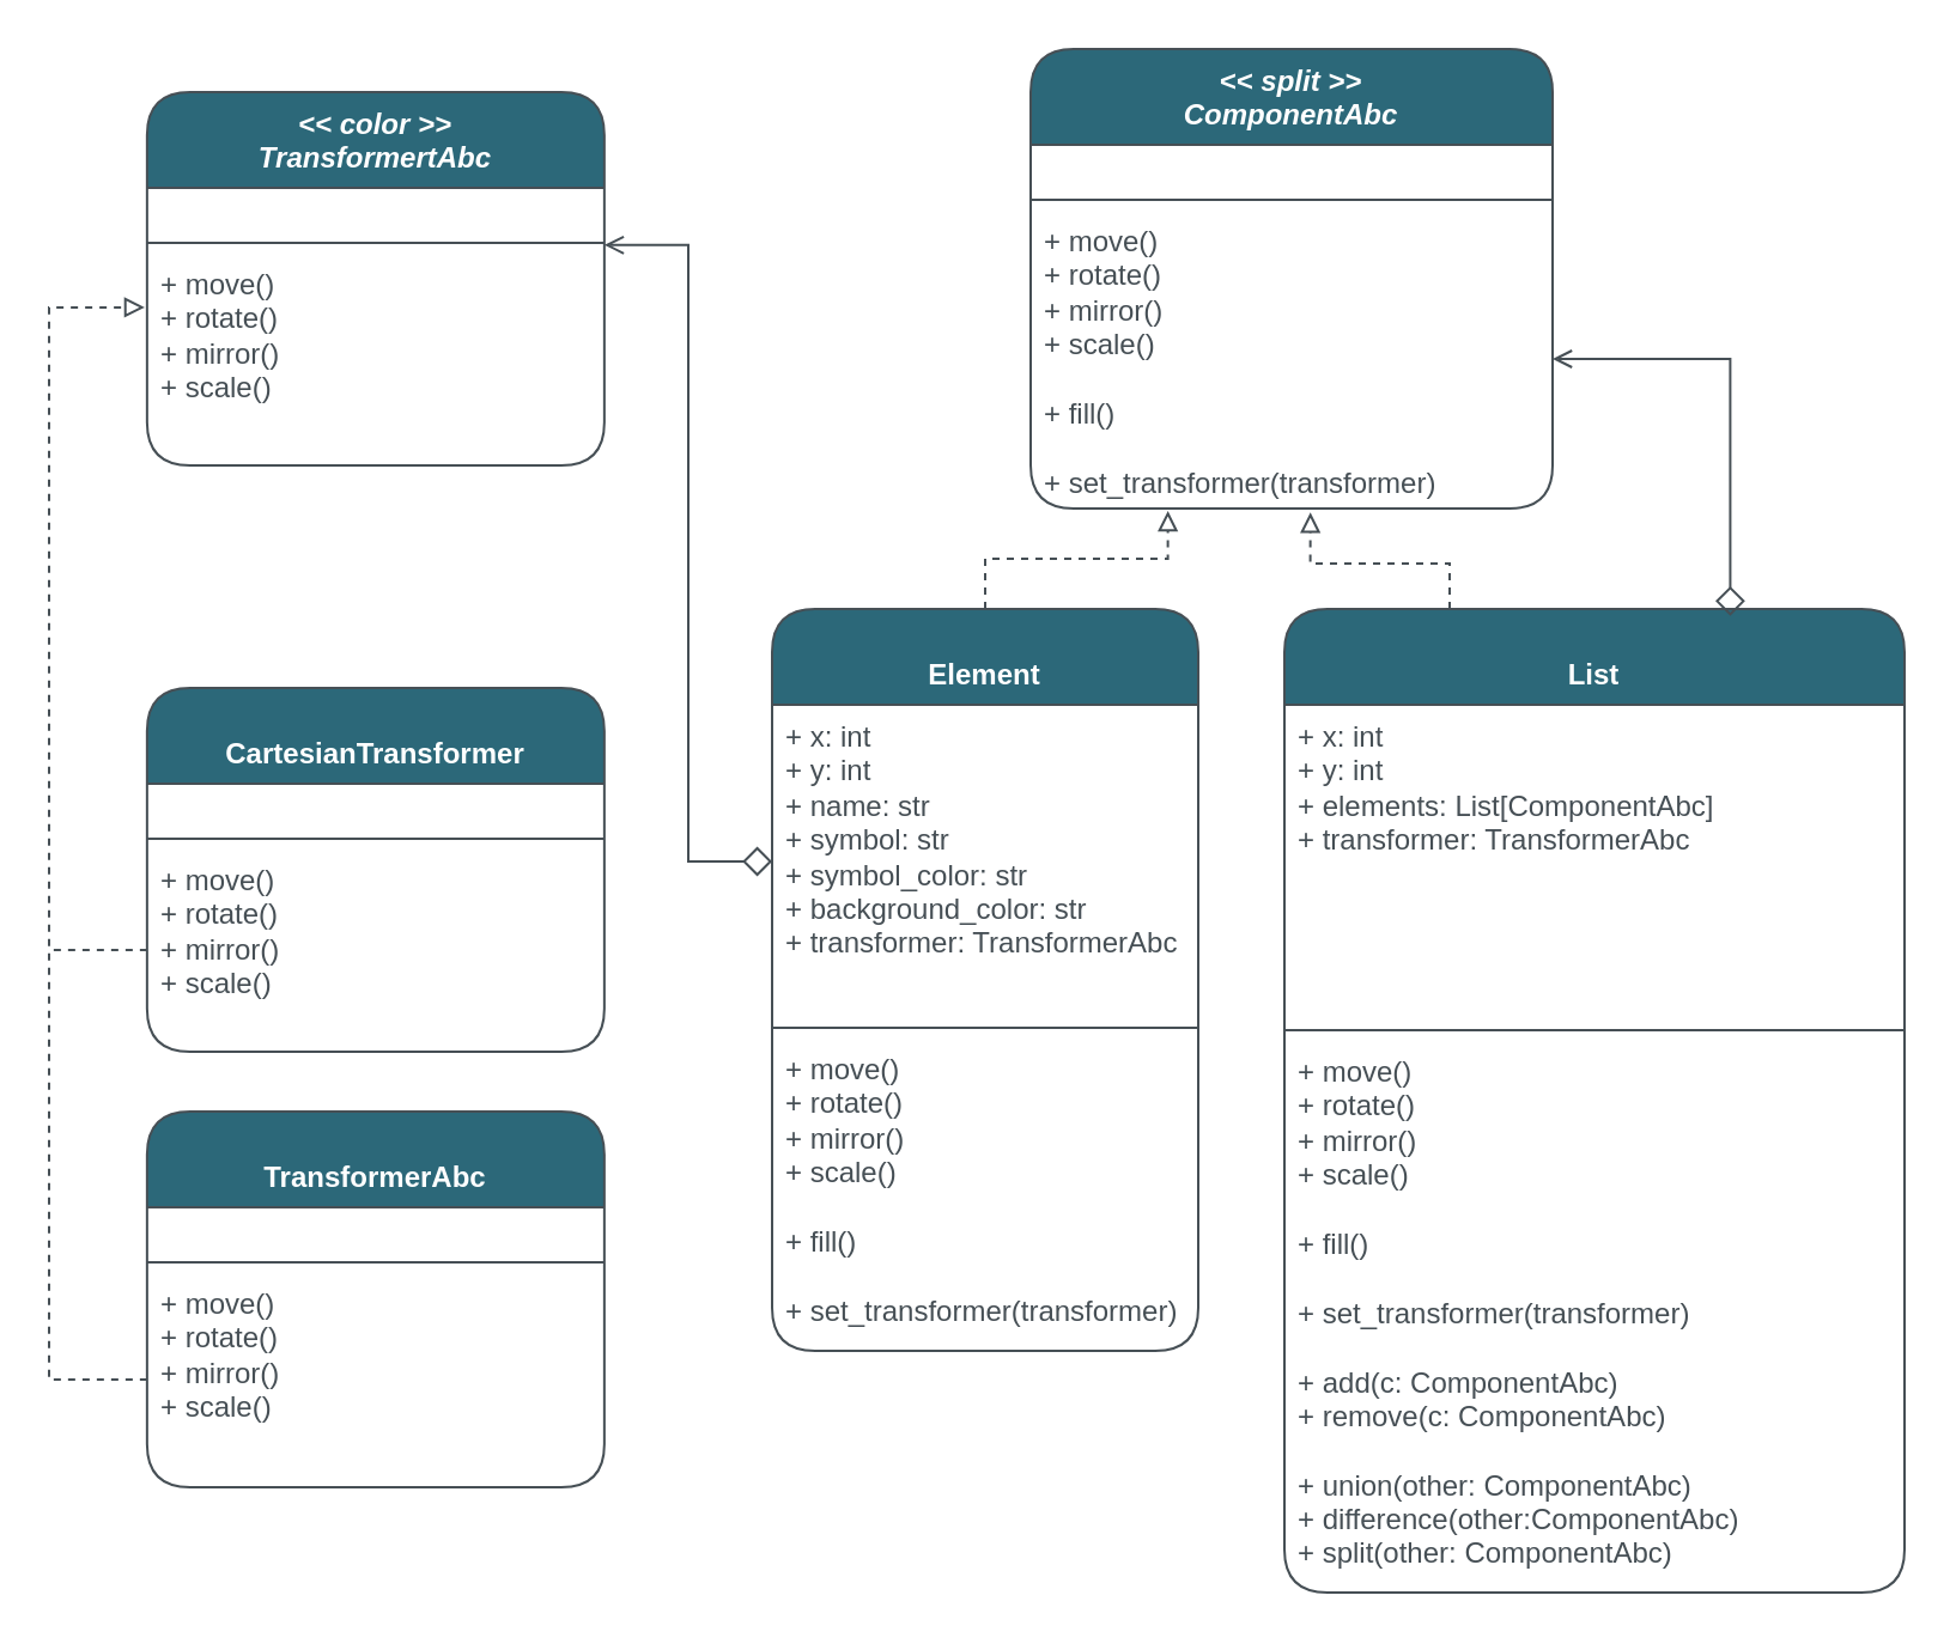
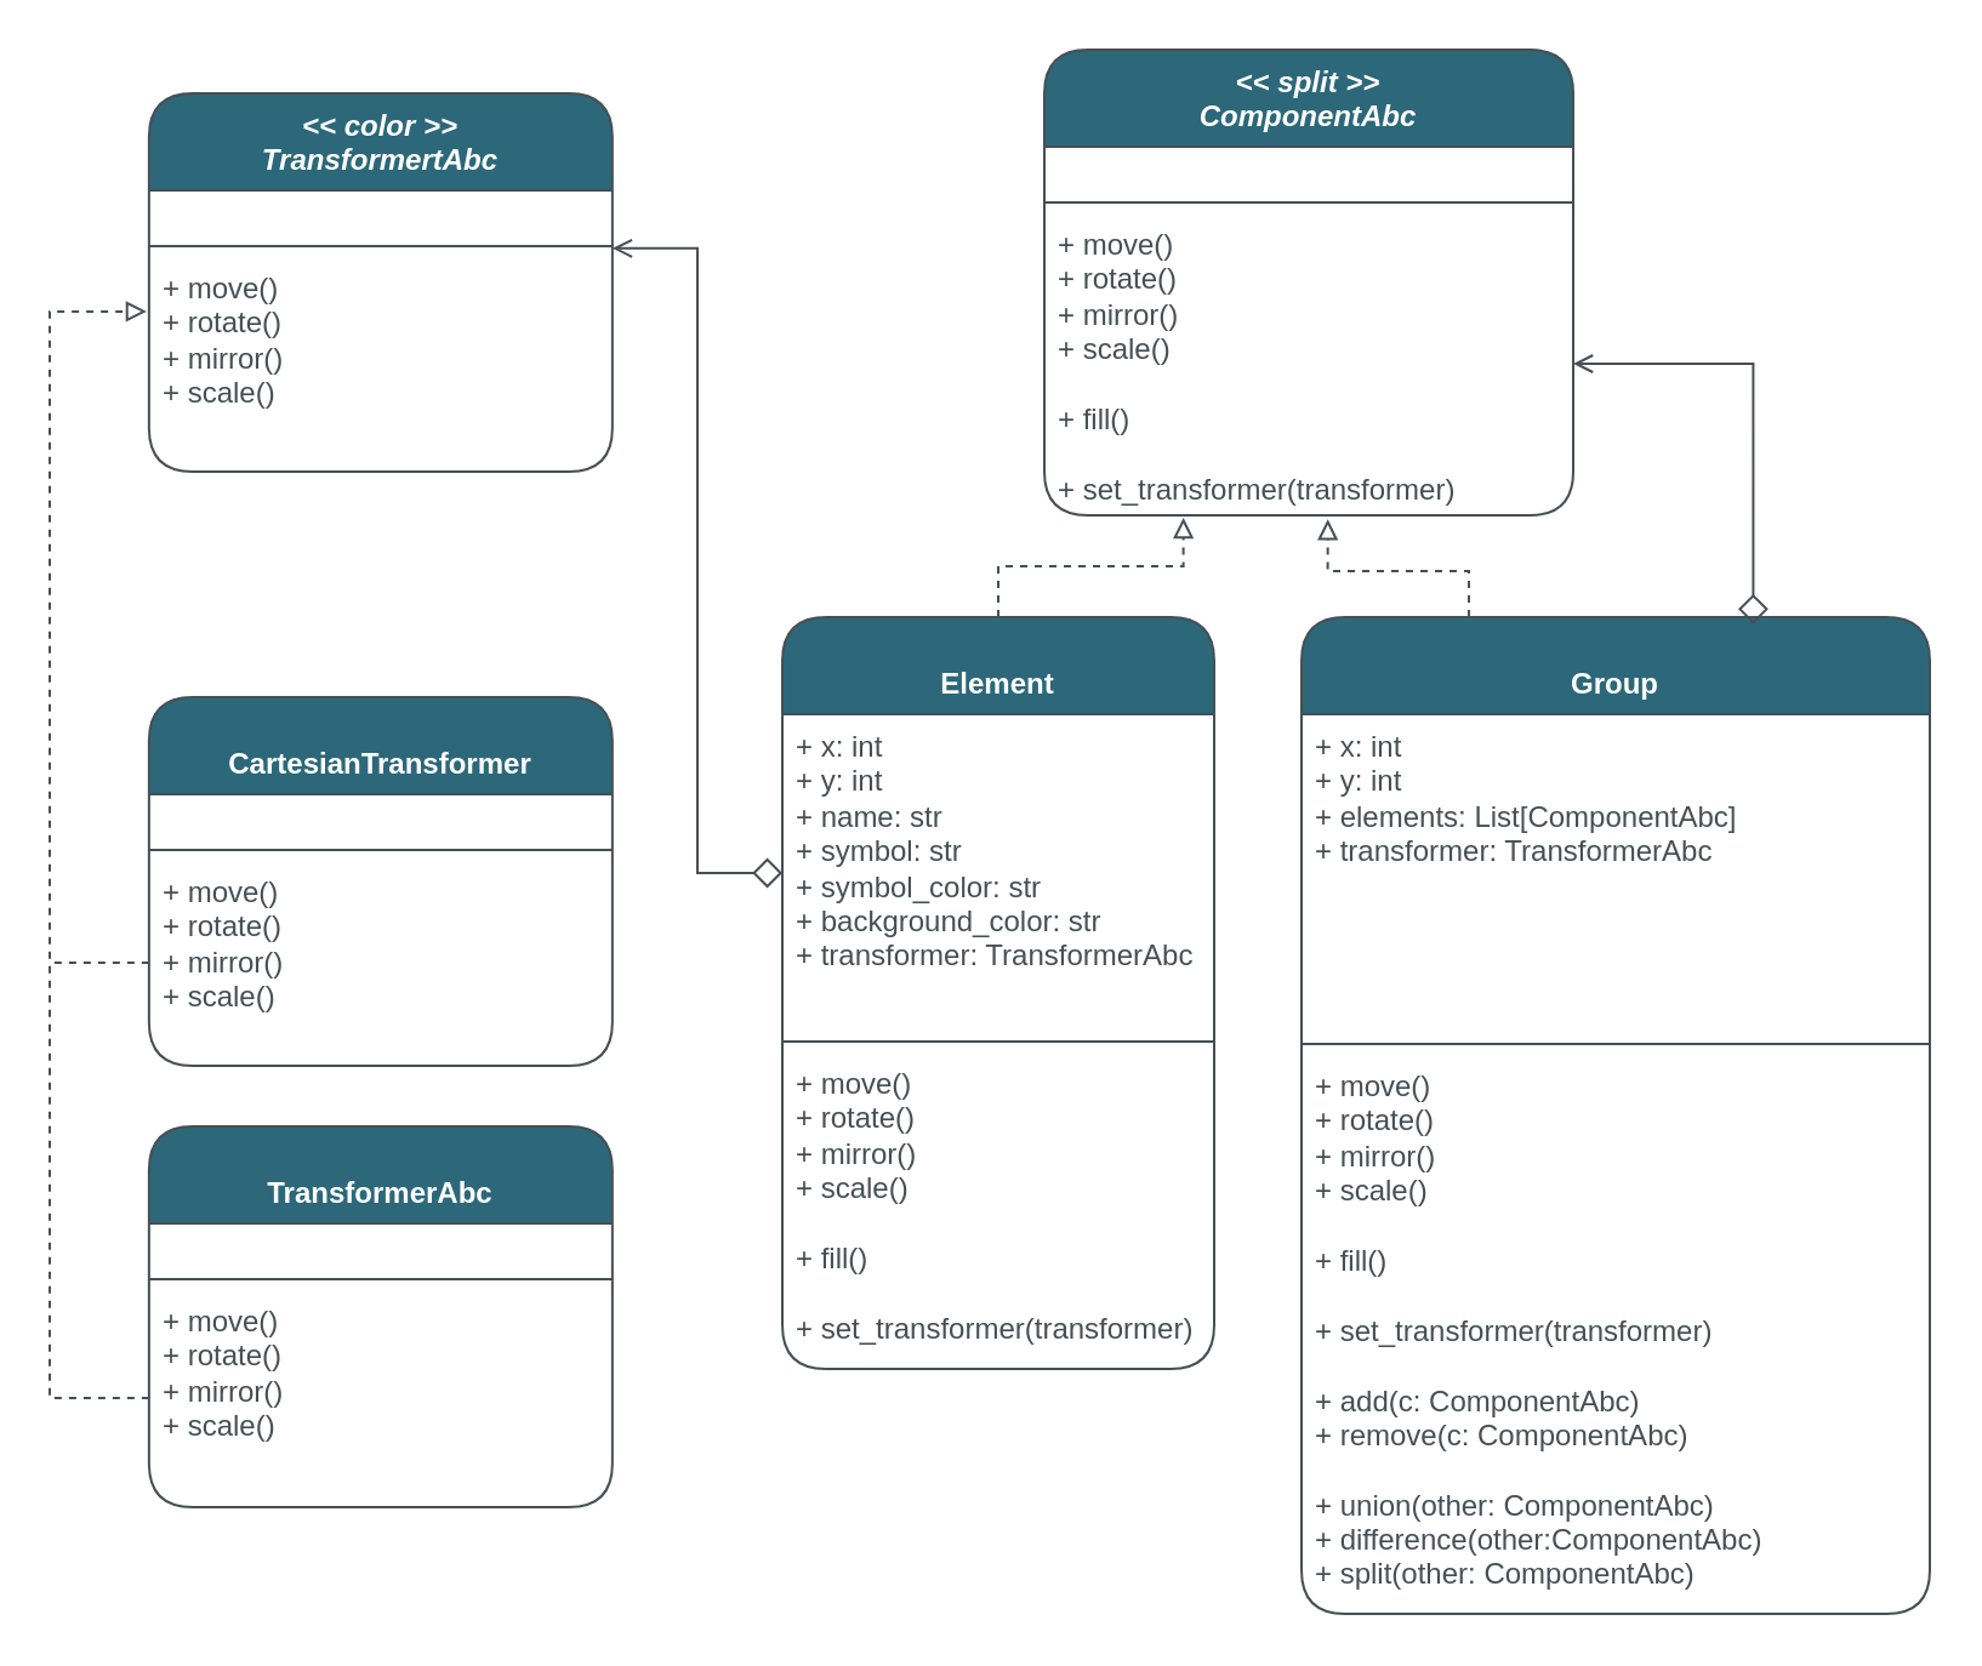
  <mxCell id="0" />
  <mxCell id="1" parent="0" />
  <mxCell id="2" style="edgeStyle=orthogonalEdgeStyle;rounded=0;orthogonalLoop=1;jettySize=auto;html=1;entryX=0.536;entryY=1.013;entryDx=0;entryDy=0;entryPerimeter=0;endArrow=block;endFill=0;dashed=1;strokeColor=#464F55;" parent="1" source="3" target="15" edge="1"><mxGeometry relative="1" as="geometry"><mxPoint x="545.857" y="213.857" as="targetPoint" /><Array as="points"><mxPoint x="605" y="235" /><mxPoint x="547" y="235" /></Array></mxGeometry></mxCell>
- <mxCell id="3" value="&lt;br&gt;List" style="swimlane;fontStyle=1;align=center;verticalAlign=top;childLayout=stackLayout;horizontal=1;startSize=40;horizontalStack=0;resizeParent=1;resizeParentMax=0;resizeLast=0;collapsible=1;marginBottom=0;whiteSpace=wrap;html=1;strokeColor=#464F55;fontColor=#FFFFFF;fillColor=#2C6879;rounded=1;labelBackgroundColor=none;" parent="1" vertex="1"><mxGeometry x="536" y="254" width="259" height="411" as="geometry"><mxRectangle x="299" y="276" width="120" height="40" as="alternateBounds" /></mxGeometry></mxCell>
+ <mxCell id="3" value="&lt;br&gt;Group" style="swimlane;fontStyle=1;align=center;verticalAlign=top;childLayout=stackLayout;horizontal=1;startSize=40;horizontalStack=0;resizeParent=1;resizeParentMax=0;resizeLast=0;collapsible=1;marginBottom=0;whiteSpace=wrap;html=1;strokeColor=#464F55;fontColor=#FFFFFF;fillColor=#2C6879;rounded=1;labelBackgroundColor=none;" parent="1" vertex="1"><mxGeometry x="536" y="254" width="259" height="411" as="geometry"><mxRectangle x="299" y="276" width="120" height="40" as="alternateBounds" /></mxGeometry></mxCell>
  <mxCell id="4" value="+ x: int&lt;br style=&quot;border-color: var(--border-color);&quot;&gt;+ y: int&lt;br&gt;+ elements: List[ComponentAbc]&lt;br&gt;+ transformer: TransformerAbc" style="text;strokeColor=none;fillColor=none;align=left;verticalAlign=top;spacingLeft=4;spacingRight=4;overflow=hidden;rotatable=0;points=[[0,0.5],[1,0.5]];portConstraint=eastwest;whiteSpace=wrap;html=1;fontColor=#464F55;rounded=1;labelBackgroundColor=none;" parent="3" vertex="1"><mxGeometry y="40" width="259" height="132" as="geometry" /></mxCell>
  <mxCell id="5" value="" style="line;strokeWidth=1;fillColor=none;align=left;verticalAlign=middle;spacingTop=-1;spacingLeft=3;spacingRight=3;rotatable=0;labelPosition=right;points=[];portConstraint=eastwest;strokeColor=#464F55;fontColor=#1A1A1A;rounded=1;labelBackgroundColor=none;" parent="3" vertex="1"><mxGeometry y="172" width="259" height="8" as="geometry" /></mxCell>
  <mxCell id="6" value="+ move()&lt;br&gt;+ rotate()&lt;br&gt;+ mirror()&lt;br&gt;+ scale()&lt;br&gt;&lt;br&gt;+ fill()&lt;br&gt;&lt;br&gt;+&amp;nbsp;set_transformer(transformer)&lt;br&gt;&lt;br&gt;+ add(c: ComponentAbc)&lt;br style=&quot;border-color: var(--border-color);&quot;&gt;+ remove(c: ComponentAbc)&lt;br style=&quot;border-color: var(--border-color);&quot;&gt;&lt;br&gt;+ union(other: ComponentAbc)&lt;br&gt;+ difference(other:ComponentAbc)&lt;br&gt;+ split(other: ComponentAbc)" style="text;strokeColor=none;fillColor=none;align=left;verticalAlign=top;spacingLeft=4;spacingRight=4;overflow=hidden;rotatable=0;points=[[0,0.5],[1,0.5]];portConstraint=eastwest;whiteSpace=wrap;html=1;fontColor=#464F55;rounded=1;labelBackgroundColor=none;" parent="3" vertex="1"><mxGeometry y="180" width="259" height="231" as="geometry" /></mxCell>
  <mxCell id="7" style="edgeStyle=orthogonalEdgeStyle;rounded=0;orthogonalLoop=1;jettySize=auto;html=1;entryX=0.263;entryY=1.008;entryDx=0;entryDy=0;entryPerimeter=0;endArrow=block;endFill=0;dashed=1;strokeColor=#464F55;" parent="1" source="8" target="15" edge="1"><mxGeometry relative="1" as="geometry"><mxPoint x="473" y="216.714" as="targetPoint" /></mxGeometry></mxCell>
  <mxCell id="8" value="&lt;br&gt;Element" style="swimlane;fontStyle=1;align=center;verticalAlign=top;childLayout=stackLayout;horizontal=1;startSize=40;horizontalStack=0;resizeParent=1;resizeParentMax=0;resizeLast=0;collapsible=1;marginBottom=0;whiteSpace=wrap;html=1;strokeColor=#464F55;fontColor=#FFFFFF;fillColor=#2C6879;rounded=1;labelBackgroundColor=none;" parent="1" vertex="1"><mxGeometry x="322" y="254" width="178" height="310" as="geometry"><mxRectangle x="299" y="276" width="120" height="40" as="alternateBounds" /></mxGeometry></mxCell>
  <mxCell id="9" value="+ x: int&lt;br&gt;+ y: int&lt;br&gt;+ name: str&lt;br&gt;+ symbol: str&lt;br&gt;+ symbol_color: str&lt;br&gt;+ background_color: str&lt;br&gt;+ transformer: TransformerAbc" style="text;strokeColor=none;fillColor=none;align=left;verticalAlign=top;spacingLeft=4;spacingRight=4;overflow=hidden;rotatable=0;points=[[0,0.5],[1,0.5]];portConstraint=eastwest;whiteSpace=wrap;html=1;fontColor=#464F55;rounded=1;labelBackgroundColor=none;" parent="8" vertex="1"><mxGeometry y="40" width="178" height="131" as="geometry" /></mxCell>
  <mxCell id="10" value="" style="line;strokeWidth=1;fillColor=none;align=left;verticalAlign=middle;spacingTop=-1;spacingLeft=3;spacingRight=3;rotatable=0;labelPosition=right;points=[];portConstraint=eastwest;strokeColor=#464F55;fontColor=#1A1A1A;rounded=1;labelBackgroundColor=none;" parent="8" vertex="1"><mxGeometry y="171" width="178" height="8" as="geometry" /></mxCell>
  <mxCell id="11" value="+ move()&lt;br&gt;+ rotate()&lt;br style=&quot;border-color: var(--border-color);&quot;&gt;+ mirror()&lt;br style=&quot;border-color: var(--border-color);&quot;&gt;+ scale()&lt;br&gt;&lt;br style=&quot;border-color: var(--border-color);&quot;&gt;+ fill()&lt;br&gt;&lt;br&gt;+&amp;nbsp;set_transformer(transformer)" style="text;strokeColor=none;fillColor=none;align=left;verticalAlign=top;spacingLeft=4;spacingRight=4;overflow=hidden;rotatable=0;points=[[0,0.5],[1,0.5]];portConstraint=eastwest;whiteSpace=wrap;html=1;fontColor=#464F55;rounded=1;labelBackgroundColor=none;" parent="8" vertex="1"><mxGeometry y="179" width="178" height="131" as="geometry" /></mxCell>
  <mxCell id="12" value="&lt;i&gt;&amp;lt;&amp;lt; split &amp;gt;&amp;gt;&lt;br style=&quot;border-color: var(--border-color);&quot;&gt;ComponentAbc&lt;/i&gt;" style="swimlane;fontStyle=1;align=center;verticalAlign=top;childLayout=stackLayout;horizontal=1;startSize=40;horizontalStack=0;resizeParent=1;resizeParentMax=0;resizeLast=0;collapsible=1;marginBottom=0;whiteSpace=wrap;html=1;strokeColor=#464F55;fontColor=#FFFFFF;fillColor=#2C6879;rounded=1;labelBackgroundColor=none;" parent="1" vertex="1"><mxGeometry x="430" y="20" width="218" height="192" as="geometry"><mxRectangle x="299" y="276" width="120" height="40" as="alternateBounds" /></mxGeometry></mxCell>
  <mxCell id="13" value="&amp;nbsp;" style="text;strokeColor=none;fillColor=none;align=left;verticalAlign=top;spacingLeft=4;spacingRight=4;overflow=hidden;rotatable=0;points=[[0,0.5],[1,0.5]];portConstraint=eastwest;whiteSpace=wrap;html=1;fontColor=#464F55;rounded=1;labelBackgroundColor=none;" parent="12" vertex="1"><mxGeometry y="40" width="218" height="19" as="geometry" /></mxCell>
  <mxCell id="14" value="" style="line;strokeWidth=1;fillColor=none;align=left;verticalAlign=middle;spacingTop=-1;spacingLeft=3;spacingRight=3;rotatable=0;labelPosition=right;points=[];portConstraint=eastwest;strokeColor=#464F55;fontColor=#1A1A1A;rounded=1;labelBackgroundColor=none;" parent="12" vertex="1"><mxGeometry y="59" width="218" height="8" as="geometry" /></mxCell>
  <mxCell id="15" value="+ move()&lt;br&gt;+ rotate()&lt;br style=&quot;border-color: var(--border-color);&quot;&gt;+ mirror()&lt;br style=&quot;border-color: var(--border-color);&quot;&gt;+ scale()&lt;br&gt;&lt;br style=&quot;border-color: var(--border-color);&quot;&gt;+ fill()&lt;br&gt;&lt;br&gt;+&amp;nbsp;set_transformer(transformer)" style="text;strokeColor=none;fillColor=none;align=left;verticalAlign=top;spacingLeft=4;spacingRight=4;overflow=hidden;rotatable=0;points=[[0,0.5],[1,0.5]];portConstraint=eastwest;whiteSpace=wrap;html=1;fontColor=#464F55;rounded=1;labelBackgroundColor=none;" parent="12" vertex="1"><mxGeometry y="67" width="218" height="125" as="geometry" /></mxCell>
  <mxCell id="16" style="edgeStyle=orthogonalEdgeStyle;rounded=0;orthogonalLoop=1;jettySize=auto;html=1;entryX=0.719;entryY=0.007;entryDx=0;entryDy=0;entryPerimeter=0;endArrow=diamond;endFill=0;startSize=6;endSize=10;startArrow=open;startFill=0;strokeColor=#464F55;" parent="1" source="15" target="3" edge="1"><mxGeometry relative="1" as="geometry" /></mxCell>
  <mxCell id="17" value="&lt;i&gt;&amp;lt;&amp;lt; color &amp;gt;&amp;gt;&lt;br style=&quot;border-color: var(--border-color);&quot;&gt;TransformertAbc&lt;/i&gt;" style="swimlane;fontStyle=1;align=center;verticalAlign=top;childLayout=stackLayout;horizontal=1;startSize=40;horizontalStack=0;resizeParent=1;resizeParentMax=0;resizeLast=0;collapsible=1;marginBottom=0;whiteSpace=wrap;html=1;strokeColor=#464F55;fontColor=#FFFFFF;fillColor=#2C6879;rounded=1;labelBackgroundColor=none;" parent="1" vertex="1"><mxGeometry x="60.93" y="38" width="191" height="156" as="geometry"><mxRectangle x="299" y="276" width="120" height="40" as="alternateBounds" /></mxGeometry></mxCell>
  <mxCell id="18" value="&amp;nbsp;" style="text;strokeColor=none;fillColor=none;align=left;verticalAlign=top;spacingLeft=4;spacingRight=4;overflow=hidden;rotatable=0;points=[[0,0.5],[1,0.5]];portConstraint=eastwest;whiteSpace=wrap;html=1;fontColor=#464F55;rounded=1;labelBackgroundColor=none;" parent="17" vertex="1"><mxGeometry y="40" width="191" height="19" as="geometry" /></mxCell>
  <mxCell id="19" value="" style="line;strokeWidth=1;fillColor=none;align=left;verticalAlign=middle;spacingTop=-1;spacingLeft=3;spacingRight=3;rotatable=0;labelPosition=right;points=[];portConstraint=eastwest;strokeColor=#464F55;fontColor=#1A1A1A;rounded=1;labelBackgroundColor=none;" parent="17" vertex="1"><mxGeometry y="59" width="191" height="8" as="geometry" /></mxCell>
  <mxCell id="20" value="+ move()&lt;br style=&quot;border-color: var(--border-color);&quot;&gt;+ rotate()&lt;br style=&quot;border-color: var(--border-color);&quot;&gt;+ mirror()&lt;br style=&quot;border-color: var(--border-color);&quot;&gt;+ scale()&lt;br style=&quot;border-color: var(--border-color);&quot;&gt;" style="text;strokeColor=none;fillColor=none;align=left;verticalAlign=top;spacingLeft=4;spacingRight=4;overflow=hidden;rotatable=0;points=[[0,0.5],[1,0.5]];portConstraint=eastwest;whiteSpace=wrap;html=1;fontColor=#464F55;rounded=1;labelBackgroundColor=none;" parent="17" vertex="1"><mxGeometry y="67" width="191" height="89" as="geometry" /></mxCell>
  <mxCell id="21" value="&lt;br&gt;CartesianTransformer" style="swimlane;fontStyle=1;align=center;verticalAlign=top;childLayout=stackLayout;horizontal=1;startSize=40;horizontalStack=0;resizeParent=1;resizeParentMax=0;resizeLast=0;collapsible=1;marginBottom=0;whiteSpace=wrap;html=1;strokeColor=#464F55;fontColor=#FFFFFF;fillColor=#2C6879;rounded=1;labelBackgroundColor=none;" parent="1" vertex="1"><mxGeometry x="60.93" y="287" width="191" height="152" as="geometry"><mxRectangle x="299" y="276" width="120" height="40" as="alternateBounds" /></mxGeometry></mxCell>
  <mxCell id="22" value="&amp;nbsp;" style="text;strokeColor=none;fillColor=none;align=left;verticalAlign=top;spacingLeft=4;spacingRight=4;overflow=hidden;rotatable=0;points=[[0,0.5],[1,0.5]];portConstraint=eastwest;whiteSpace=wrap;html=1;fontColor=#464F55;rounded=1;labelBackgroundColor=none;" parent="21" vertex="1"><mxGeometry y="40" width="191" height="19" as="geometry" /></mxCell>
  <mxCell id="23" value="" style="line;strokeWidth=1;fillColor=none;align=left;verticalAlign=middle;spacingTop=-1;spacingLeft=3;spacingRight=3;rotatable=0;labelPosition=right;points=[];portConstraint=eastwest;strokeColor=#464F55;fontColor=#1A1A1A;rounded=1;labelBackgroundColor=none;" parent="21" vertex="1"><mxGeometry y="59" width="191" height="8" as="geometry" /></mxCell>
  <mxCell id="24" style="edgeStyle=orthogonalEdgeStyle;rounded=0;orthogonalLoop=1;jettySize=auto;html=1;endArrow=none;endFill=0;dashed=1;strokeColor=#464F55;" edge="1" parent="21" source="25"><mxGeometry relative="1" as="geometry"><mxPoint x="-41.787" y="109.5" as="targetPoint" /></mxGeometry></mxCell>
  <mxCell id="25" value="+ move()&lt;br style=&quot;border-color: var(--border-color);&quot;&gt;+ rotate()&lt;br style=&quot;border-color: var(--border-color);&quot;&gt;+ mirror()&lt;br style=&quot;border-color: var(--border-color);&quot;&gt;+ scale()&lt;br style=&quot;border-color: var(--border-color);&quot;&gt;" style="text;strokeColor=none;fillColor=none;align=left;verticalAlign=top;spacingLeft=4;spacingRight=4;overflow=hidden;rotatable=0;points=[[0,0.5],[1,0.5]];portConstraint=eastwest;whiteSpace=wrap;html=1;fontColor=#464F55;rounded=1;labelBackgroundColor=none;" parent="21" vertex="1"><mxGeometry y="67" width="191" height="85" as="geometry" /></mxCell>
  <mxCell id="26" style="edgeStyle=orthogonalEdgeStyle;rounded=0;orthogonalLoop=1;jettySize=auto;html=1;endArrow=open;endFill=0;startArrow=diamond;startFill=0;startSize=10;strokeColor=#464F55;entryX=1;entryY=0.612;entryDx=0;entryDy=0;entryPerimeter=0;" parent="1" source="9" target="19" edge="1"><mxGeometry relative="1" as="geometry" /></mxCell>
  <mxCell id="27" value="&lt;br&gt;TransformerAbc" style="swimlane;fontStyle=1;align=center;verticalAlign=top;childLayout=stackLayout;horizontal=1;startSize=40;horizontalStack=0;resizeParent=1;resizeParentMax=0;resizeLast=0;collapsible=1;marginBottom=0;whiteSpace=wrap;html=1;strokeColor=#464F55;fontColor=#FFFFFF;fillColor=#2C6879;rounded=1;labelBackgroundColor=none;" parent="1" vertex="1"><mxGeometry x="60.93" y="464" width="191" height="157" as="geometry"><mxRectangle x="299" y="276" width="120" height="40" as="alternateBounds" /></mxGeometry></mxCell>
  <mxCell id="28" value="&amp;nbsp;" style="text;strokeColor=none;fillColor=none;align=left;verticalAlign=top;spacingLeft=4;spacingRight=4;overflow=hidden;rotatable=0;points=[[0,0.5],[1,0.5]];portConstraint=eastwest;whiteSpace=wrap;html=1;fontColor=#464F55;rounded=1;labelBackgroundColor=none;" parent="27" vertex="1"><mxGeometry y="40" width="191" height="19" as="geometry" /></mxCell>
  <mxCell id="29" value="" style="line;strokeWidth=1;fillColor=none;align=left;verticalAlign=middle;spacingTop=-1;spacingLeft=3;spacingRight=3;rotatable=0;labelPosition=right;points=[];portConstraint=eastwest;strokeColor=#464F55;fontColor=#1A1A1A;rounded=1;labelBackgroundColor=none;" parent="27" vertex="1"><mxGeometry y="59" width="191" height="8" as="geometry" /></mxCell>
  <mxCell id="30" value="+ move()&lt;br style=&quot;border-color: var(--border-color);&quot;&gt;+ rotate()&lt;br style=&quot;border-color: var(--border-color);&quot;&gt;+ mirror()&lt;br style=&quot;border-color: var(--border-color);&quot;&gt;+ scale()" style="text;strokeColor=none;fillColor=none;align=left;verticalAlign=top;spacingLeft=4;spacingRight=4;overflow=hidden;rotatable=0;points=[[0,0.5],[1,0.5]];portConstraint=eastwest;whiteSpace=wrap;html=1;fontColor=#464F55;rounded=1;labelBackgroundColor=none;" parent="27" vertex="1"><mxGeometry y="67" width="191" height="90" as="geometry" /></mxCell>
  <mxCell id="31" style="edgeStyle=orthogonalEdgeStyle;rounded=0;orthogonalLoop=1;jettySize=auto;html=1;entryX=-0.005;entryY=0.258;entryDx=0;entryDy=0;entryPerimeter=0;endArrow=block;endFill=0;strokeColor=#464F55;dashed=1;" edge="1" parent="1" source="30" target="20"><mxGeometry relative="1" as="geometry"><Array as="points"><mxPoint x="20" y="576" /><mxPoint x="20" y="128" /></Array></mxGeometry></mxCell>
